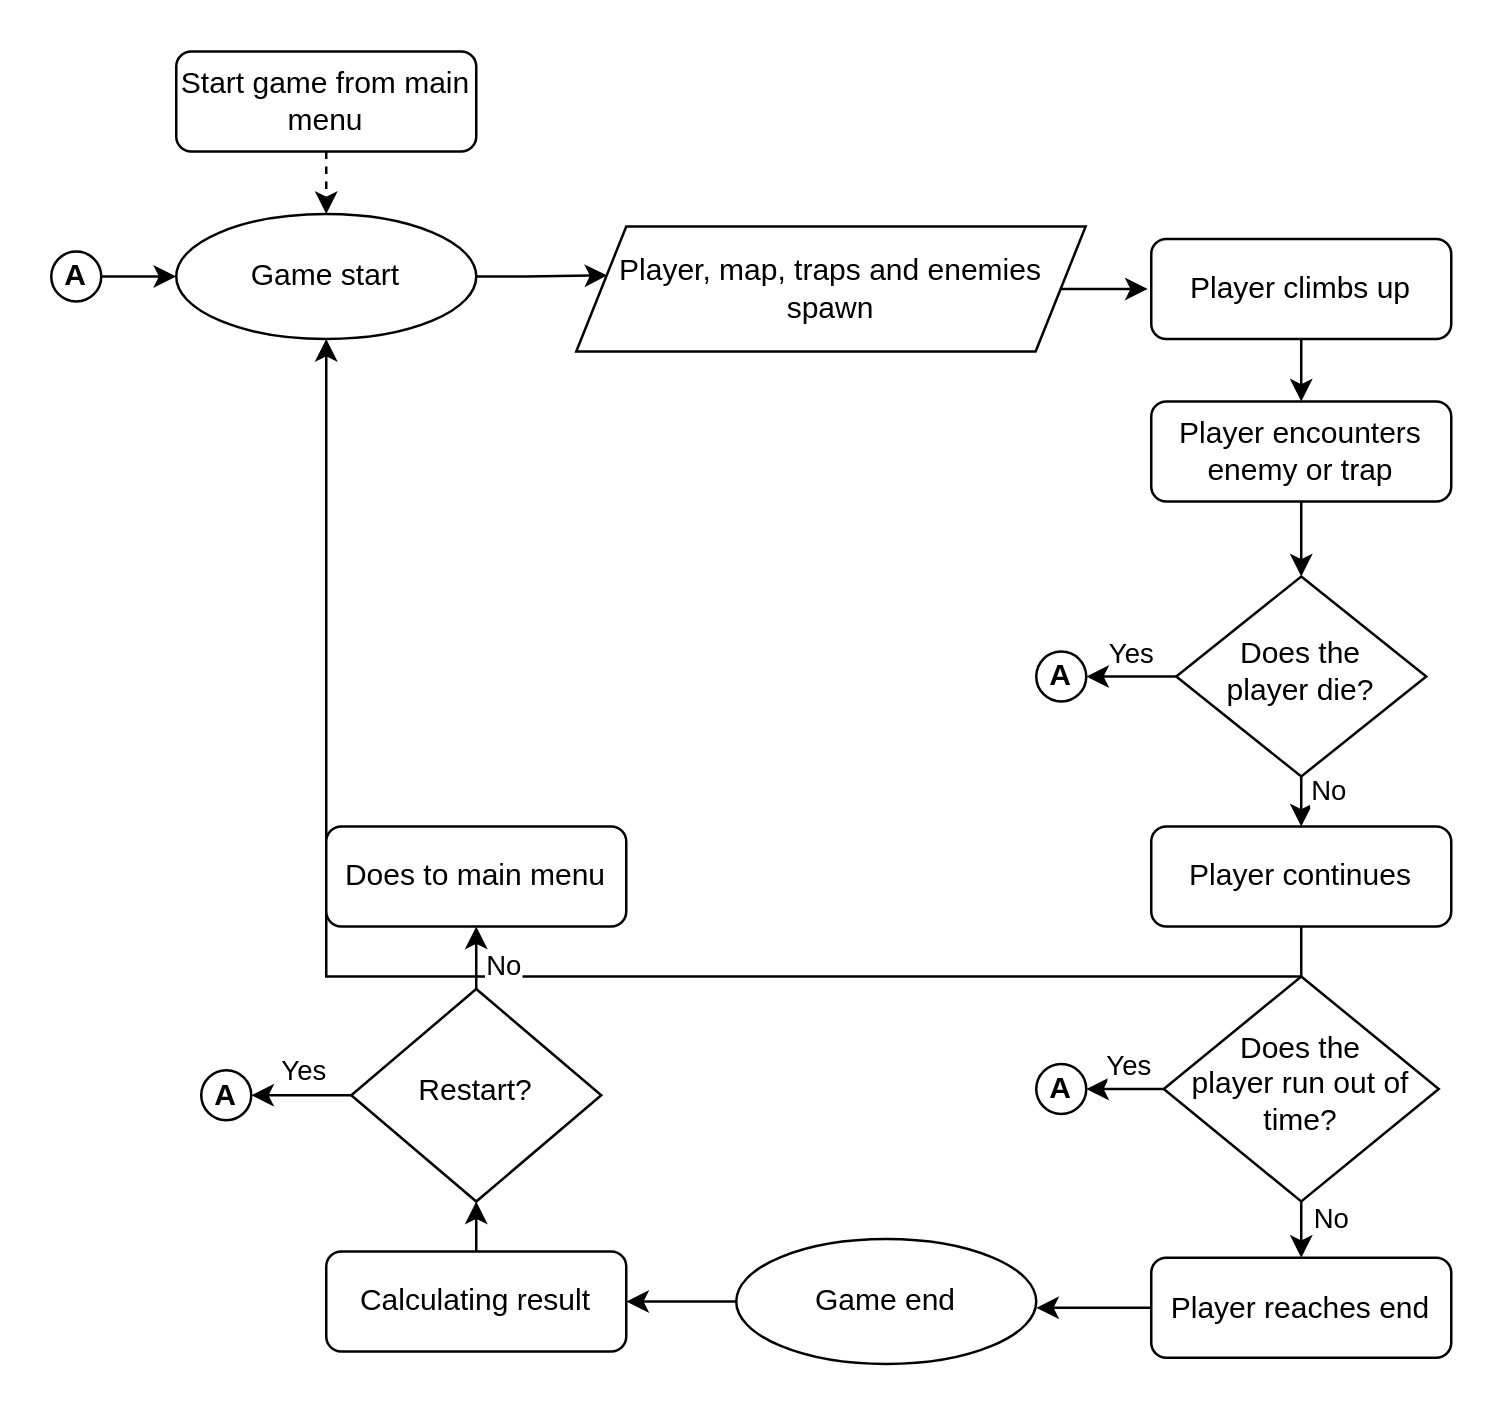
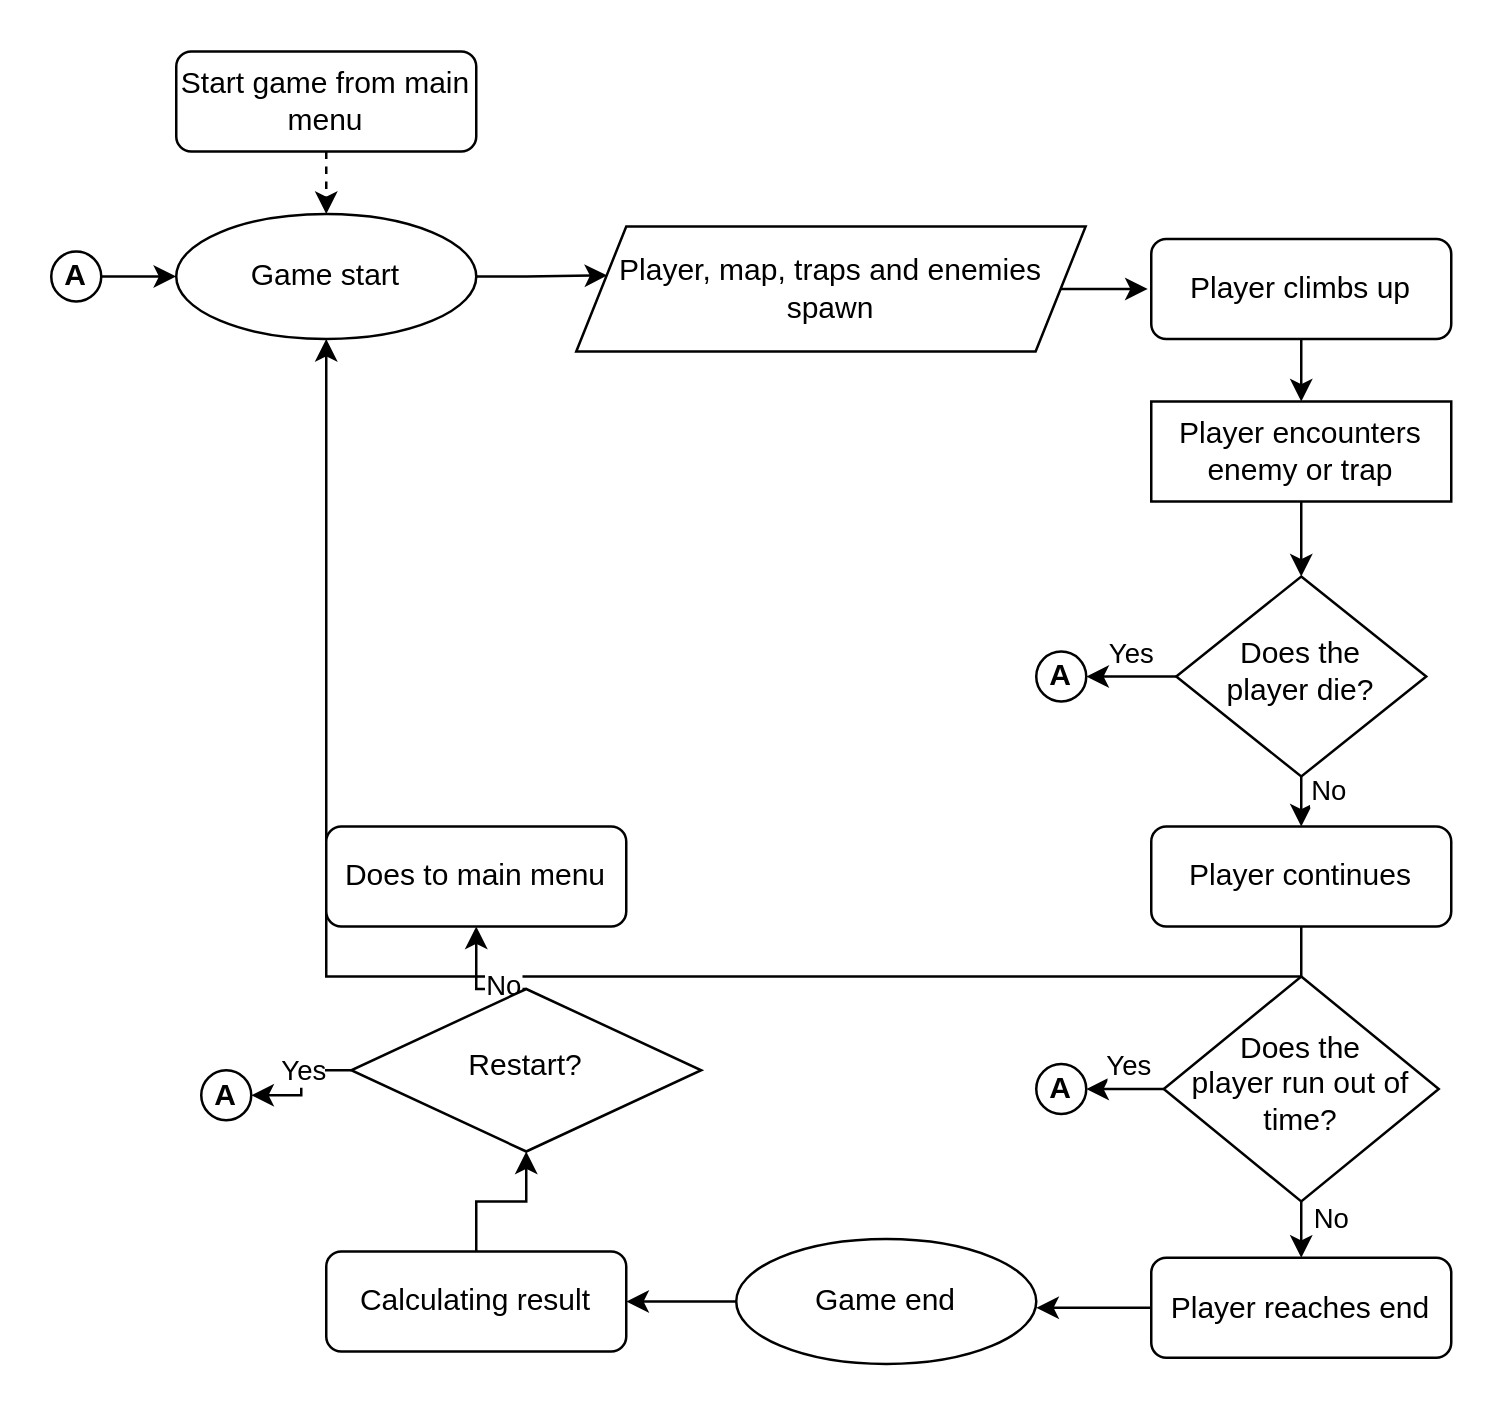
  <mxCell id="0" />
  <mxCell id="1" parent="0" />
  <mxCell id="2" style="edgeStyle=orthogonalEdgeStyle;rounded=0;orthogonalLoop=1;jettySize=auto;html=1;exitX=0.5;exitY=1;exitDx=0;exitDy=0;entryX=0.5;entryY=0;entryDx=0;entryDy=0;" edge="1" parent="1" source="6" target="17"><mxGeometry relative="1" as="geometry" /></mxCell>
  <mxCell id="3" value="No" style="edgeLabel;html=1;align=center;verticalAlign=middle;resizable=0;points=[];" vertex="1" connectable="0" parent="2"><mxGeometry x="-0.518" relative="1" as="geometry"><mxPoint x="10" as="offset" /></mxGeometry></mxCell>
  <mxCell id="4" style="edgeStyle=orthogonalEdgeStyle;rounded=0;orthogonalLoop=1;jettySize=auto;html=1;exitX=0;exitY=0.5;exitDx=0;exitDy=0;entryX=1;entryY=0.5;entryDx=0;entryDy=0;" edge="1" parent="1" source="6" target="38"><mxGeometry relative="1" as="geometry" /></mxCell>
  <mxCell id="5" value="Yes" style="edgeLabel;html=1;align=center;verticalAlign=middle;resizable=0;points=[];" vertex="1" connectable="0" parent="4"><mxGeometry x="0.068" y="-2" relative="1" as="geometry"><mxPoint y="-8" as="offset" /></mxGeometry></mxCell>
  <mxCell id="6" value="Does the&lt;div&gt;player die?&lt;/div&gt;" style="rhombus;whiteSpace=wrap;html=1;shadow=0;fontFamily=Helvetica;fontSize=12;align=center;strokeWidth=1;spacing=6;spacingTop=-4;" parent="1" vertex="1"><mxGeometry x="470" y="230" width="100" height="80" as="geometry" /></mxCell>
  <mxCell id="7" value="Player, map, traps and enemies spawn" style="shape=parallelogram;perimeter=parallelogramPerimeter;whiteSpace=wrap;html=1;fixedSize=1;" vertex="1" parent="1"><mxGeometry x="230" y="90" width="203.75" height="50" as="geometry" /></mxCell>
  <mxCell id="8" style="edgeStyle=orthogonalEdgeStyle;rounded=0;orthogonalLoop=1;jettySize=auto;html=1;exitX=0.5;exitY=1;exitDx=0;exitDy=0;entryX=0.5;entryY=0;entryDx=0;entryDy=0;" edge="1" parent="1" source="9" target="15"><mxGeometry relative="1" as="geometry" /></mxCell>
  <mxCell id="9" value="Player climbs up" style="rounded=1;whiteSpace=wrap;html=1;fontSize=12;glass=0;strokeWidth=1;shadow=0;" vertex="1" parent="1"><mxGeometry x="460" y="95" width="120" height="40" as="geometry" /></mxCell>
  <mxCell id="10" style="edgeStyle=orthogonalEdgeStyle;rounded=0;orthogonalLoop=1;jettySize=auto;html=1;exitX=1;exitY=0.5;exitDx=0;exitDy=0;entryX=0;entryY=0.5;entryDx=0;entryDy=0;" edge="1" parent="1" source="11" target="28"><mxGeometry relative="1" as="geometry"><mxPoint x="74" y="110" as="targetPoint" /></mxGeometry></mxCell>
  <mxCell id="11" value="&lt;b&gt;A&lt;/b&gt;" style="ellipse;whiteSpace=wrap;html=1;aspect=fixed;" vertex="1" parent="1"><mxGeometry x="20" y="100" width="20" height="20" as="geometry" /></mxCell>
  <mxCell id="12" style="edgeStyle=orthogonalEdgeStyle;rounded=0;orthogonalLoop=1;jettySize=auto;html=1;exitX=1;exitY=0.5;exitDx=0;exitDy=0;entryX=0.061;entryY=0.391;entryDx=0;entryDy=0;entryPerimeter=0;" edge="1" parent="1" source="28" target="7"><mxGeometry relative="1" as="geometry"><mxPoint x="194" y="110" as="sourcePoint" /></mxGeometry></mxCell>
  <mxCell id="13" style="edgeStyle=orthogonalEdgeStyle;rounded=0;orthogonalLoop=1;jettySize=auto;html=1;exitX=1;exitY=0.5;exitDx=0;exitDy=0;entryX=-0.012;entryY=0.497;entryDx=0;entryDy=0;entryPerimeter=0;" edge="1" parent="1" source="7" target="9"><mxGeometry relative="1" as="geometry" /></mxCell>
  <mxCell id="14" style="edgeStyle=orthogonalEdgeStyle;rounded=0;orthogonalLoop=1;jettySize=auto;html=1;exitX=0.5;exitY=1;exitDx=0;exitDy=0;entryX=0.5;entryY=0;entryDx=0;entryDy=0;" edge="1" parent="1" source="15" target="6"><mxGeometry relative="1" as="geometry" /></mxCell>
- <mxCell id="15" value="Player encounters enemy or trap" style="rounded=1;whiteSpace=wrap;html=1;fontSize=12;glass=0;strokeWidth=1;shadow=0;" vertex="1" parent="1"><mxGeometry x="460" y="160" width="120" height="40" as="geometry" /></mxCell>
+ <mxCell id="15" value="Player encounters enemy or trap" style="whiteSpace=wrap;html=1;fontSize=12;glass=0;strokeWidth=1;shadow=0;rounded=0;" vertex="1" parent="1"><mxGeometry x="460" y="160" width="120" height="40" as="geometry" /></mxCell>
  <mxCell id="16" style="edgeStyle=orthogonalEdgeStyle;rounded=0;orthogonalLoop=1;jettySize=auto;html=1;exitX=0.5;exitY=1;exitDx=0;exitDy=0;" edge="1" parent="1" source="17" target="28"><mxGeometry relative="1" as="geometry" /></mxCell>
  <mxCell id="17" value="Player continues" style="rounded=1;whiteSpace=wrap;html=1;fontSize=12;glass=0;strokeWidth=1;shadow=0;" vertex="1" parent="1"><mxGeometry x="460" y="330" width="120" height="40" as="geometry" /></mxCell>
  <mxCell id="18" style="edgeStyle=orthogonalEdgeStyle;rounded=0;orthogonalLoop=1;jettySize=auto;html=1;exitX=0;exitY=0.5;exitDx=0;exitDy=0;entryX=1;entryY=0.5;entryDx=0;entryDy=0;" edge="1" parent="1" source="19"><mxGeometry relative="1" as="geometry"><mxPoint x="414" y="522.5" as="targetPoint" /></mxGeometry></mxCell>
  <mxCell id="19" value="Player reaches end" style="rounded=1;whiteSpace=wrap;html=1;fontSize=12;glass=0;strokeWidth=1;shadow=0;" vertex="1" parent="1"><mxGeometry x="460" y="502.5" width="120" height="40" as="geometry" /></mxCell>
  <mxCell id="20" style="edgeStyle=orthogonalEdgeStyle;rounded=0;orthogonalLoop=1;jettySize=auto;html=1;exitX=0;exitY=0.5;exitDx=0;exitDy=0;entryX=1;entryY=0.5;entryDx=0;entryDy=0;" edge="1" parent="1" source="24" target="25"><mxGeometry relative="1" as="geometry" /></mxCell>
  <mxCell id="21" value="Yes" style="edgeLabel;html=1;align=center;verticalAlign=middle;resizable=0;points=[];" vertex="1" connectable="0" parent="20"><mxGeometry x="-0.047" y="-2" relative="1" as="geometry"><mxPoint y="-8" as="offset" /></mxGeometry></mxCell>
  <mxCell id="22" style="edgeStyle=orthogonalEdgeStyle;rounded=0;orthogonalLoop=1;jettySize=auto;html=1;exitX=0.5;exitY=1;exitDx=0;exitDy=0;entryX=0.5;entryY=0;entryDx=0;entryDy=0;" edge="1" parent="1" source="24" target="19"><mxGeometry relative="1" as="geometry" /></mxCell>
  <mxCell id="23" value="No" style="edgeLabel;html=1;align=center;verticalAlign=middle;resizable=0;points=[];" vertex="1" connectable="0" parent="22"><mxGeometry x="0.117" y="1" relative="1" as="geometry"><mxPoint x="10" y="-7" as="offset" /></mxGeometry></mxCell>
  <mxCell id="24" value="Does the&lt;div&gt;player run out of time?&lt;/div&gt;" style="rhombus;whiteSpace=wrap;html=1;shadow=0;fontFamily=Helvetica;fontSize=12;align=center;strokeWidth=1;spacing=6;spacingTop=-4;" vertex="1" parent="1"><mxGeometry x="465" y="390" width="110" height="90" as="geometry" /></mxCell>
  <mxCell id="25" value="&lt;b&gt;A&lt;/b&gt;" style="ellipse;whiteSpace=wrap;html=1;aspect=fixed;" vertex="1" parent="1"><mxGeometry x="414" y="425" width="20" height="20" as="geometry" /></mxCell>
  <mxCell id="26" style="edgeStyle=orthogonalEdgeStyle;rounded=0;orthogonalLoop=1;jettySize=auto;html=1;exitX=0;exitY=0.5;exitDx=0;exitDy=0;entryX=1;entryY=0.5;entryDx=0;entryDy=0;" edge="1" parent="1" source="27" target="40"><mxGeometry relative="1" as="geometry" /></mxCell>
  <mxCell id="27" value="Game end" style="ellipse;whiteSpace=wrap;html=1;" vertex="1" parent="1"><mxGeometry x="294" y="495" width="120" height="50" as="geometry" /></mxCell>
  <mxCell id="28" value="Game start" style="ellipse;whiteSpace=wrap;html=1;" vertex="1" parent="1"><mxGeometry x="70" y="85" width="120" height="50" as="geometry" /></mxCell>
  <mxCell id="29" style="edgeStyle=orthogonalEdgeStyle;rounded=0;orthogonalLoop=1;jettySize=auto;html=1;exitX=0.5;exitY=0;exitDx=0;exitDy=0;entryX=0.5;entryY=1;entryDx=0;entryDy=0;" edge="1" parent="1" source="32" target="33"><mxGeometry relative="1" as="geometry" /></mxCell>
  <mxCell id="30" value="No" style="edgeLabel;html=1;align=center;verticalAlign=middle;resizable=0;points=[];" vertex="1" connectable="0" parent="29"><mxGeometry x="0.148" y="-1" relative="1" as="geometry"><mxPoint x="9" y="4" as="offset" /></mxGeometry></mxCell>
  <mxCell id="31" style="edgeStyle=orthogonalEdgeStyle;rounded=0;orthogonalLoop=1;jettySize=auto;html=1;exitX=0;exitY=0.5;exitDx=0;exitDy=0;entryX=1;entryY=0.5;entryDx=0;entryDy=0;" edge="1" parent="1" source="32" target="35"><mxGeometry relative="1" as="geometry" /></mxCell>
- <mxCell id="32" value="Restart?" style="rhombus;whiteSpace=wrap;html=1;shadow=0;fontFamily=Helvetica;fontSize=12;align=center;strokeWidth=1;spacing=6;spacingTop=-4;" vertex="1" parent="1"><mxGeometry x="140" y="395" width="100" height="85" as="geometry" /></mxCell>
+ <mxCell id="32" value="Restart?" style="rhombus;whiteSpace=wrap;html=1;shadow=0;fontFamily=Helvetica;fontSize=12;align=center;strokeWidth=1;spacing=6;spacingTop=-4;" vertex="1" parent="1"><mxGeometry x="140" y="395" width="140" height="65" as="geometry" /></mxCell>
  <mxCell id="33" value="Does to main menu" style="rounded=1;whiteSpace=wrap;html=1;fontSize=12;glass=0;strokeWidth=1;shadow=0;" vertex="1" parent="1"><mxGeometry x="130" y="330" width="120" height="40" as="geometry" /></mxCell>
  <mxCell id="34" value="Yes" style="edgeLabel;html=1;align=center;verticalAlign=middle;resizable=0;points=[];" vertex="1" connectable="0" parent="1"><mxGeometry x="120" y="427.5" as="geometry" /></mxCell>
  <mxCell id="35" value="&lt;b&gt;A&lt;/b&gt;" style="ellipse;whiteSpace=wrap;html=1;aspect=fixed;" vertex="1" parent="1"><mxGeometry x="80" y="427.5" width="20" height="20" as="geometry" /></mxCell>
  <mxCell id="36" style="edgeStyle=orthogonalEdgeStyle;rounded=0;orthogonalLoop=1;jettySize=auto;html=1;exitX=0.5;exitY=1;exitDx=0;exitDy=0;entryX=0.5;entryY=0;entryDx=0;entryDy=0;dashed=1;" edge="1" parent="1" source="37" target="28"><mxGeometry relative="1" as="geometry" /></mxCell>
  <mxCell id="37" value="Start game from main menu" style="rounded=1;whiteSpace=wrap;html=1;fontSize=12;glass=0;strokeWidth=1;shadow=0;" vertex="1" parent="1"><mxGeometry x="70" y="20" width="120" height="40" as="geometry" /></mxCell>
  <mxCell id="38" value="&lt;b&gt;A&lt;/b&gt;" style="ellipse;whiteSpace=wrap;html=1;aspect=fixed;" vertex="1" parent="1"><mxGeometry x="414" y="260" width="20" height="20" as="geometry" /></mxCell>
  <mxCell id="39" style="edgeStyle=orthogonalEdgeStyle;rounded=0;orthogonalLoop=1;jettySize=auto;html=1;exitX=0.5;exitY=0;exitDx=0;exitDy=0;entryX=0.5;entryY=1;entryDx=0;entryDy=0;" edge="1" parent="1" source="40" target="32"><mxGeometry relative="1" as="geometry" /></mxCell>
  <mxCell id="40" value="Calculating result" style="rounded=1;whiteSpace=wrap;html=1;fontSize=12;glass=0;strokeWidth=1;shadow=0;" vertex="1" parent="1"><mxGeometry x="130" y="500" width="120" height="40" as="geometry" /></mxCell>
